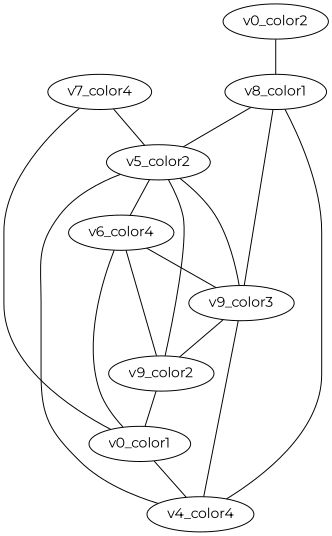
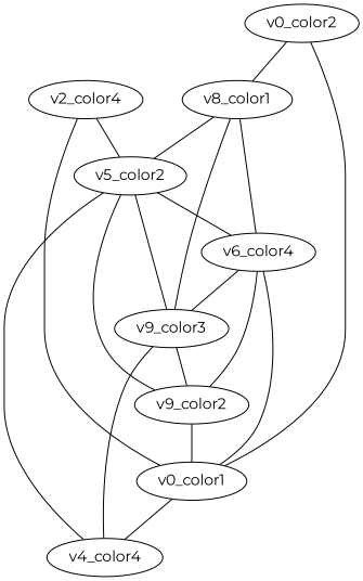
  graph {
    fontname=Montserrat
    node [fontname=Montserrat]
    edge [fontname=Montserrat]
    n1 [label=v0_color2]
    n2 [label=v8_color1]
    n3 [label=v5_color2]
-   n4 [label=v7_color4]
+   n4 [label=v2_color4]
    n5 [label=v0_color1]
    n6 [label=v4_color4]
    n7 [label=v6_color4]
    n8 [label=v9_color3]
    n9 [label=v9_color2]
    n1 -- n2
    n2 -- n3
    n3 -- n7
    n3 -- n8
    n3 -- n9
    n4 -- n3
    n4 -- n5
+   n5 -- n1
    n5 -- n6
-   n6 -- n2
+   n7 -- n2
    n6 -- n3
    n7 -- n5
    n7 -- n8
    n7 -- n9
    n8 -- n2
    n8 -- n6
    n8 -- n9
    n9 -- n5
  }
